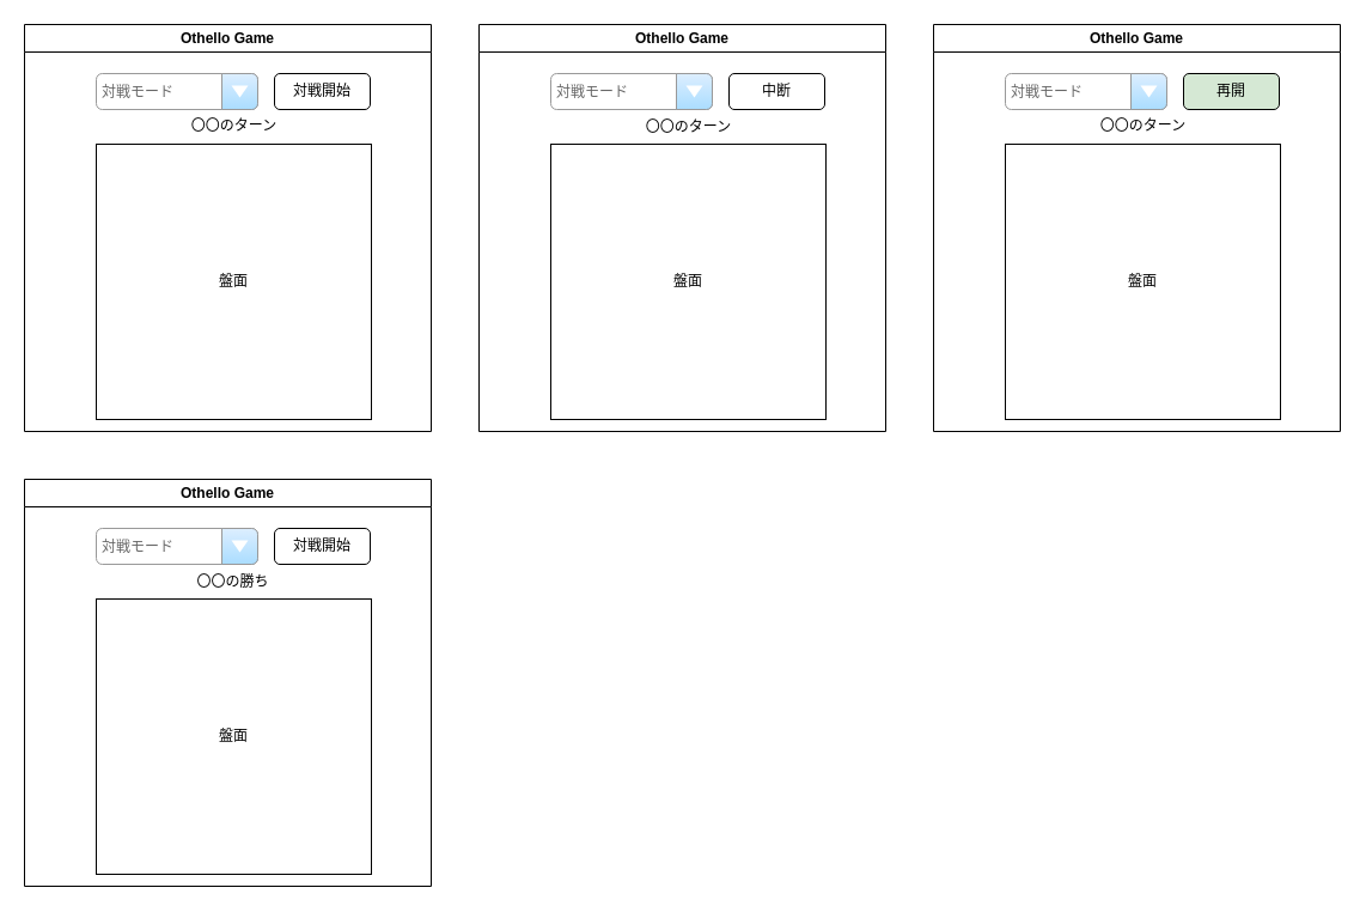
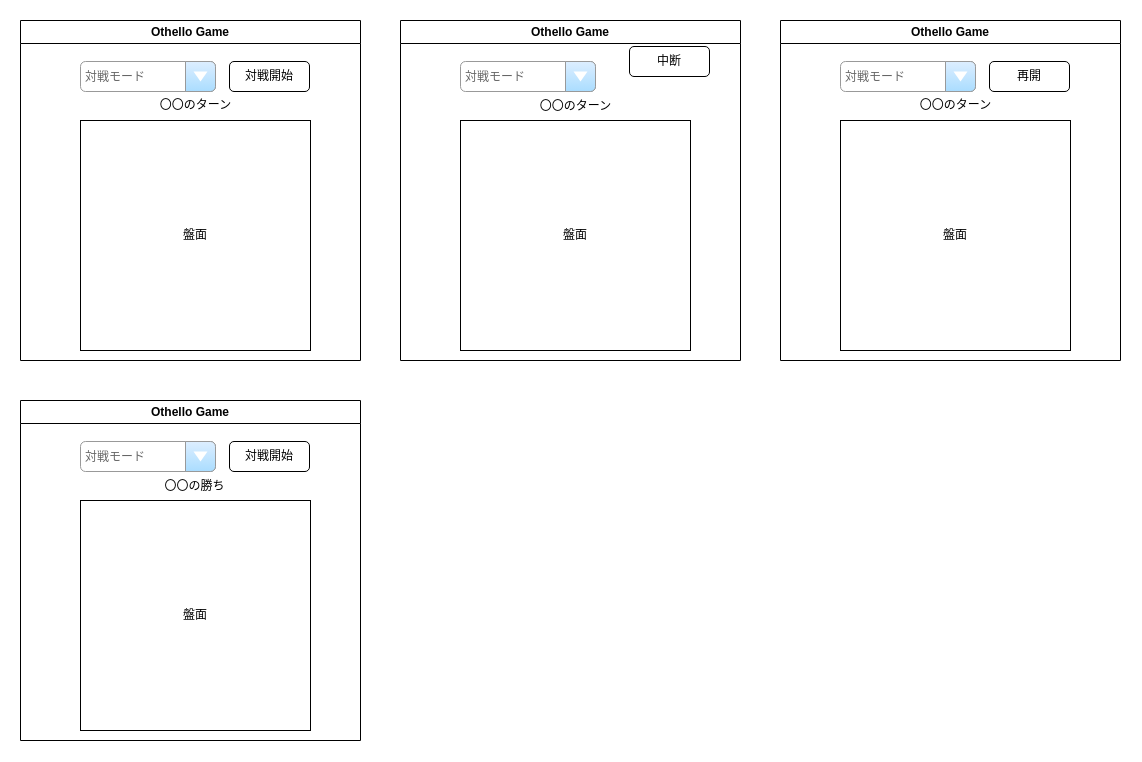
  <mxCell id="0" />
  <mxCell id="1" parent="0" />
  <mxCell id="2" value="Othello Game" style="swimlane;whiteSpace=wrap;html=1;startSize=23;" parent="1" vertex="1"><mxGeometry x="20" y="20" width="340" height="340" as="geometry" /></mxCell>
  <mxCell id="3" value="対戦開始" style="rounded=1;whiteSpace=wrap;html=1;" parent="2" vertex="1"><mxGeometry x="209" y="41" width="80" height="30" as="geometry" /></mxCell>
  <mxCell id="4" value="盤面" style="whiteSpace=wrap;html=1;aspect=fixed;" parent="2" vertex="1"><mxGeometry x="60" y="100" width="230" height="230" as="geometry" /></mxCell>
  <mxCell id="5" value="&lt;font style=&quot;font-size: 12px;&quot;&gt;対戦モード&lt;/font&gt;" style="strokeWidth=1;shadow=0;dashed=0;align=center;html=1;shape=mxgraph.mockup.forms.comboBox;strokeColor=#999999;fillColor=#ddeeff;align=left;fillColor2=#aaddff;mainText=;fontColor=#666666;fontSize=17;spacingLeft=3;" parent="2" vertex="1"><mxGeometry x="60" y="41" width="135" height="30" as="geometry" /></mxCell>
  <mxCell id="6" value="〇〇のターン" style="text;html=1;align=center;verticalAlign=middle;resizable=0;points=[];autosize=1;strokeColor=none;fillColor=none;fontSize=12;" vertex="1" parent="2"><mxGeometry x="125" y="70" width="100" height="30" as="geometry" /></mxCell>
  <mxCell id="7" value="Othello Game" style="swimlane;whiteSpace=wrap;html=1;startSize=23;" parent="1" vertex="1"><mxGeometry x="400" y="20" width="340" height="340" as="geometry" /></mxCell>
- <mxCell id="8" value="中断" style="rounded=1;whiteSpace=wrap;html=1;" parent="7" vertex="1"><mxGeometry x="209" y="41" width="80" height="30" as="geometry" /></mxCell>
+ <mxCell id="8" value="中断" style="rounded=1;whiteSpace=wrap;html=1;" parent="7" vertex="1"><mxGeometry x="229" y="26" width="80" height="30" as="geometry" /></mxCell>
  <mxCell id="9" value="盤面" style="whiteSpace=wrap;html=1;aspect=fixed;" parent="7" vertex="1"><mxGeometry x="60" y="100" width="230" height="230" as="geometry" /></mxCell>
  <mxCell id="10" value="&lt;font style=&quot;font-size: 12px;&quot;&gt;対戦モード&lt;/font&gt;" style="strokeWidth=1;shadow=0;dashed=0;align=center;html=1;shape=mxgraph.mockup.forms.comboBox;strokeColor=#999999;fillColor=#ddeeff;align=left;fillColor2=#aaddff;mainText=;fontColor=#666666;fontSize=17;spacingLeft=3;" parent="7" vertex="1"><mxGeometry x="60" y="41" width="135" height="30" as="geometry" /></mxCell>
  <mxCell id="11" value="〇〇のターン" style="text;html=1;align=center;verticalAlign=middle;resizable=0;points=[];autosize=1;strokeColor=none;fillColor=none;fontSize=12;" vertex="1" parent="7"><mxGeometry x="125" y="71" width="100" height="30" as="geometry" /></mxCell>
  <mxCell id="12" value="Othello Game" style="swimlane;whiteSpace=wrap;html=1;startSize=23;" parent="1" vertex="1"><mxGeometry x="780" y="20" width="340" height="340" as="geometry" /></mxCell>
- <mxCell id="13" value="再開" style="rounded=1;whiteSpace=wrap;html=1;fillColor=#d5e8d4;" parent="12" vertex="1"><mxGeometry x="209" y="41" width="80" height="30" as="geometry" /></mxCell>
+ <mxCell id="13" value="再開" style="rounded=1;whiteSpace=wrap;html=1;" parent="12" vertex="1"><mxGeometry x="209" y="41" width="80" height="30" as="geometry" /></mxCell>
  <mxCell id="14" value="盤面" style="whiteSpace=wrap;html=1;aspect=fixed;" parent="12" vertex="1"><mxGeometry x="60" y="100" width="230" height="230" as="geometry" /></mxCell>
  <mxCell id="15" value="&lt;font style=&quot;font-size: 12px;&quot;&gt;対戦モード&lt;/font&gt;" style="strokeWidth=1;shadow=0;dashed=0;align=center;html=1;shape=mxgraph.mockup.forms.comboBox;strokeColor=#999999;fillColor=#ddeeff;align=left;fillColor2=#aaddff;mainText=;fontColor=#666666;fontSize=17;spacingLeft=3;" parent="12" vertex="1"><mxGeometry x="60" y="41" width="135" height="30" as="geometry" /></mxCell>
  <mxCell id="16" value="〇〇のターン" style="text;html=1;align=center;verticalAlign=middle;resizable=0;points=[];autosize=1;strokeColor=none;fillColor=none;fontSize=12;" vertex="1" parent="12"><mxGeometry x="125" y="70" width="100" height="30" as="geometry" /></mxCell>
  <mxCell id="17" value="Othello Game" style="swimlane;whiteSpace=wrap;html=1;startSize=23;" parent="1" vertex="1"><mxGeometry x="20" y="400" width="340" height="340" as="geometry" /></mxCell>
  <mxCell id="18" value="対戦開始" style="rounded=1;whiteSpace=wrap;html=1;" parent="17" vertex="1"><mxGeometry x="209" y="41" width="80" height="30" as="geometry" /></mxCell>
  <mxCell id="19" value="盤面" style="whiteSpace=wrap;html=1;aspect=fixed;" parent="17" vertex="1"><mxGeometry x="60" y="100" width="230" height="230" as="geometry" /></mxCell>
  <mxCell id="20" value="&lt;font style=&quot;font-size: 12px;&quot;&gt;対戦モード&lt;/font&gt;" style="strokeWidth=1;shadow=0;dashed=0;align=center;html=1;shape=mxgraph.mockup.forms.comboBox;strokeColor=#999999;fillColor=#ddeeff;align=left;fillColor2=#aaddff;mainText=;fontColor=#666666;fontSize=17;spacingLeft=3;" parent="17" vertex="1"><mxGeometry x="60" y="41" width="135" height="30" as="geometry" /></mxCell>
  <mxCell id="21" value="〇〇の勝ち" style="text;html=1;align=center;verticalAlign=middle;resizable=0;points=[];autosize=1;strokeColor=none;fillColor=none;fontSize=12;" parent="17" vertex="1"><mxGeometry x="134" y="71" width="80" height="30" as="geometry" /></mxCell>
